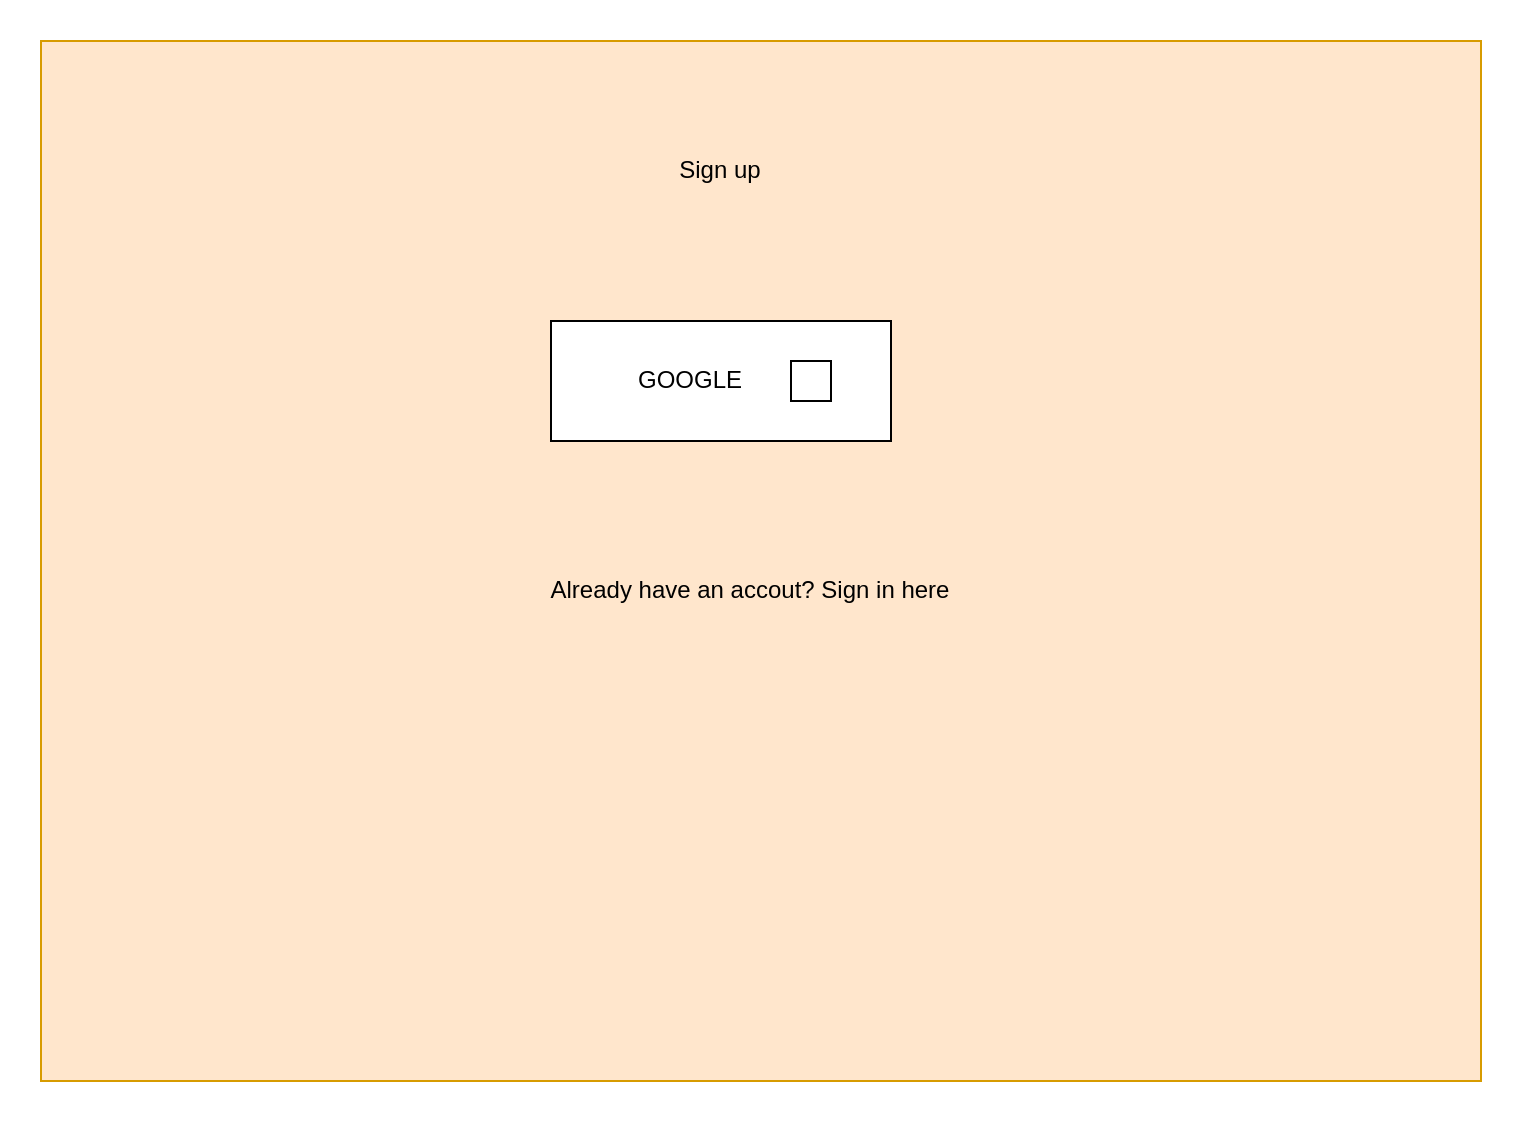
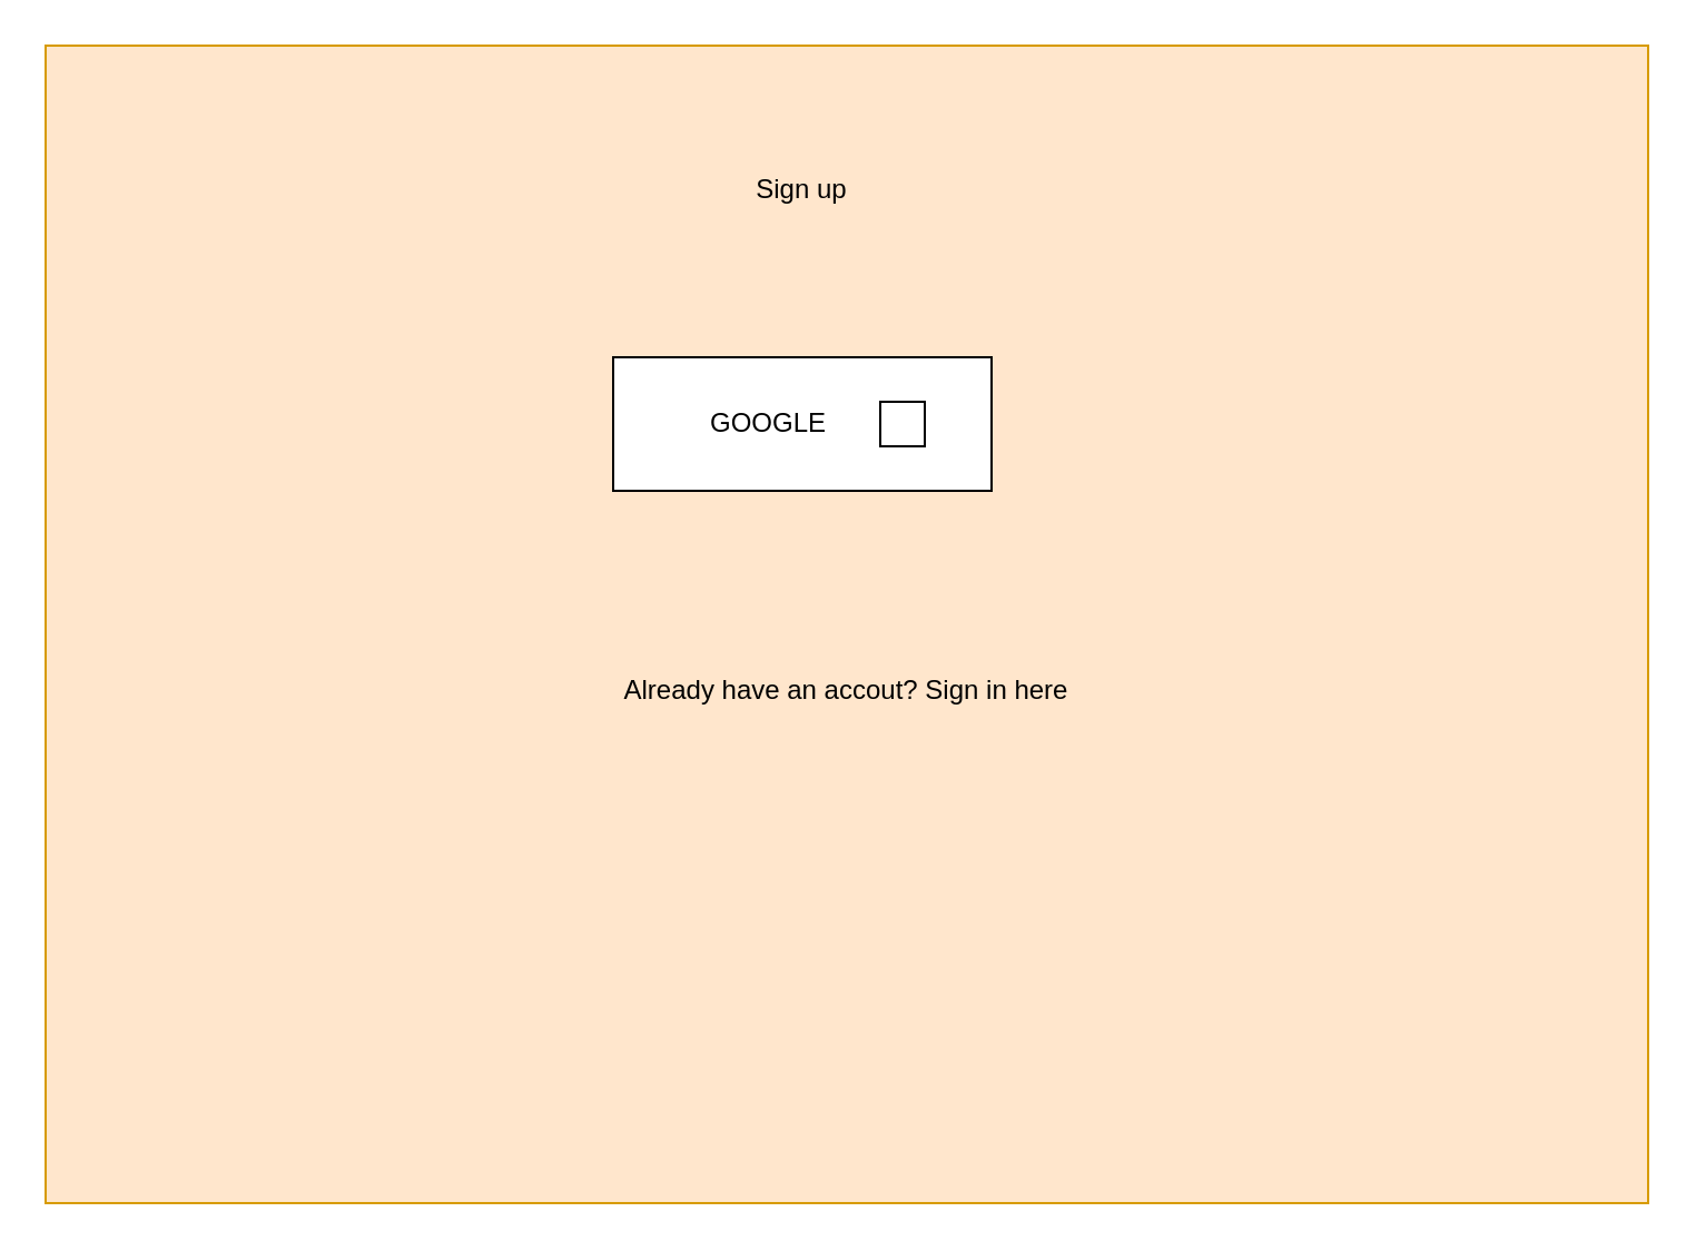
  <mxCell id="0" />
  <mxCell id="1" parent="0" />
  <mxCell id="2" value="" style="rounded=0;whiteSpace=wrap;html=1;fillColor=light-dark(#FFE6CC,#FFFFFF);strokeColor=#d79b00;" vertex="1" parent="1"><mxGeometry x="20" y="20" width="720" height="520" as="geometry" /></mxCell>
  <mxCell id="3" value="" style="rounded=0;whiteSpace=wrap;html=1;" vertex="1" parent="1"><mxGeometry x="275" y="160" width="170" height="60" as="geometry" /></mxCell>
  <mxCell id="4" value="&lt;font style=&quot;color: light-dark(rgb(0, 0, 0), rgb(0, 0, 0));&quot;&gt;Sign up&lt;/font&gt;" style="text;html=1;align=center;verticalAlign=middle;whiteSpace=wrap;rounded=0;" vertex="1" parent="1"><mxGeometry x="330" y="70" width="60" height="30" as="geometry" /></mxCell>
  <mxCell id="5" value="GOOGLE" style="text;html=1;align=center;verticalAlign=middle;whiteSpace=wrap;rounded=0;" vertex="1" parent="1"><mxGeometry x="285" y="175" width="120" height="30" as="geometry" /></mxCell>
  <mxCell id="6" value="" style="rounded=0;whiteSpace=wrap;html=1;" vertex="1" parent="1"><mxGeometry x="395" y="180" width="20" height="20" as="geometry" /></mxCell>
- <mxCell id="7" value="&lt;font style=&quot;color: light-dark(rgb(0, 0, 0), rgb(0, 0, 0));&quot;&gt;Already have an accout? Sign in&lt;/font&gt;&lt;font style=&quot;color: light-dark(rgb(0, 0, 0), rgb(51, 51, 255));&quot;&gt; here&lt;/font&gt;" style="text;html=1;align=center;verticalAlign=middle;whiteSpace=wrap;rounded=0;" vertex="1" parent="1"><mxGeometry x="245" y="280" width="260" height="30" as="geometry" /></mxCell>
+ <mxCell id="7" value="&lt;font style=&quot;color: light-dark(rgb(0, 0, 0), rgb(0, 0, 0));&quot;&gt;Already have an accout? Sign in&lt;/font&gt;&lt;font style=&quot;color: light-dark(rgb(0, 0, 0), rgb(51, 51, 255));&quot;&gt; here&lt;/font&gt;" style="text;html=1;align=center;verticalAlign=middle;whiteSpace=wrap;rounded=0;" vertex="1" parent="1"><mxGeometry x="250" y="295" width="260" height="30" as="geometry" /></mxCell>
